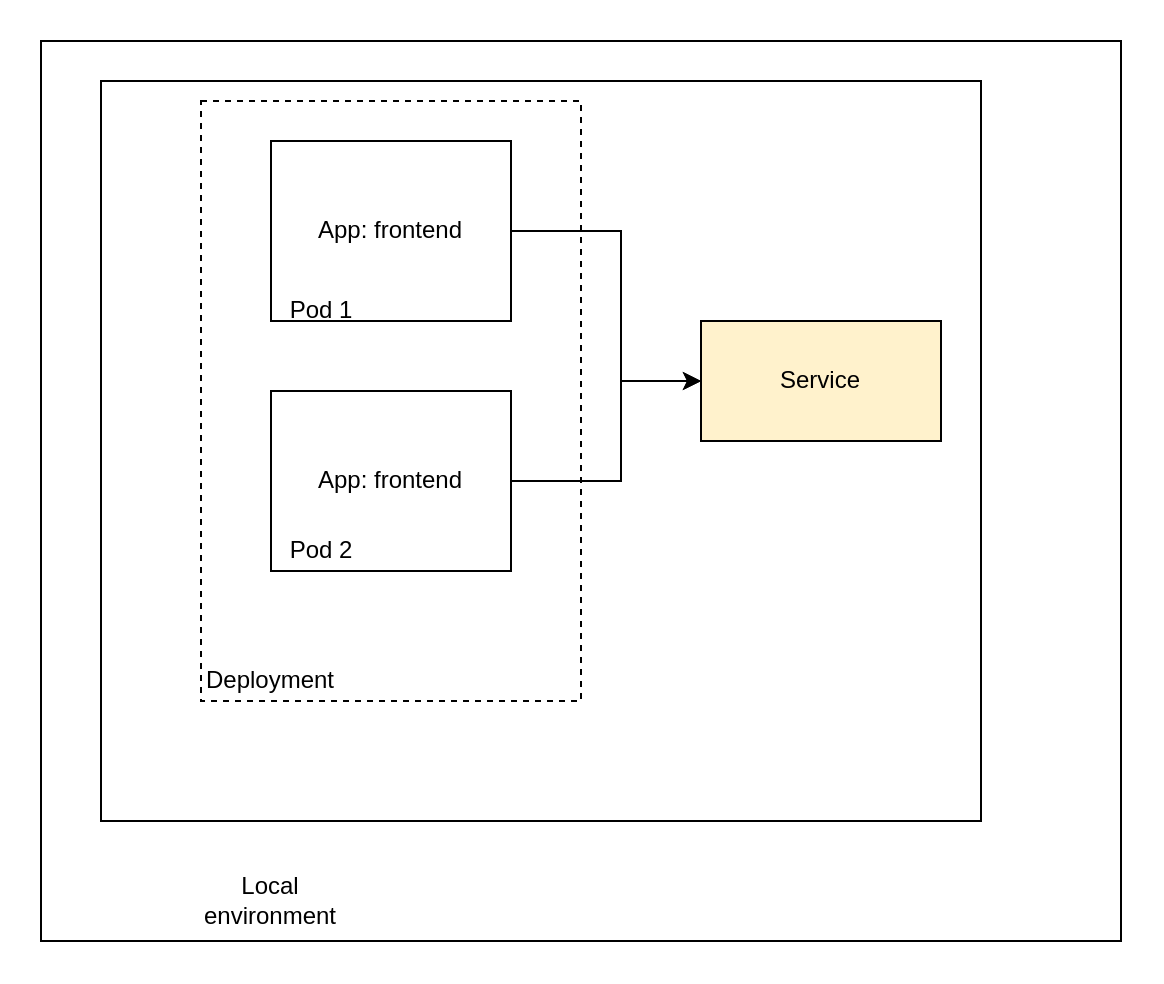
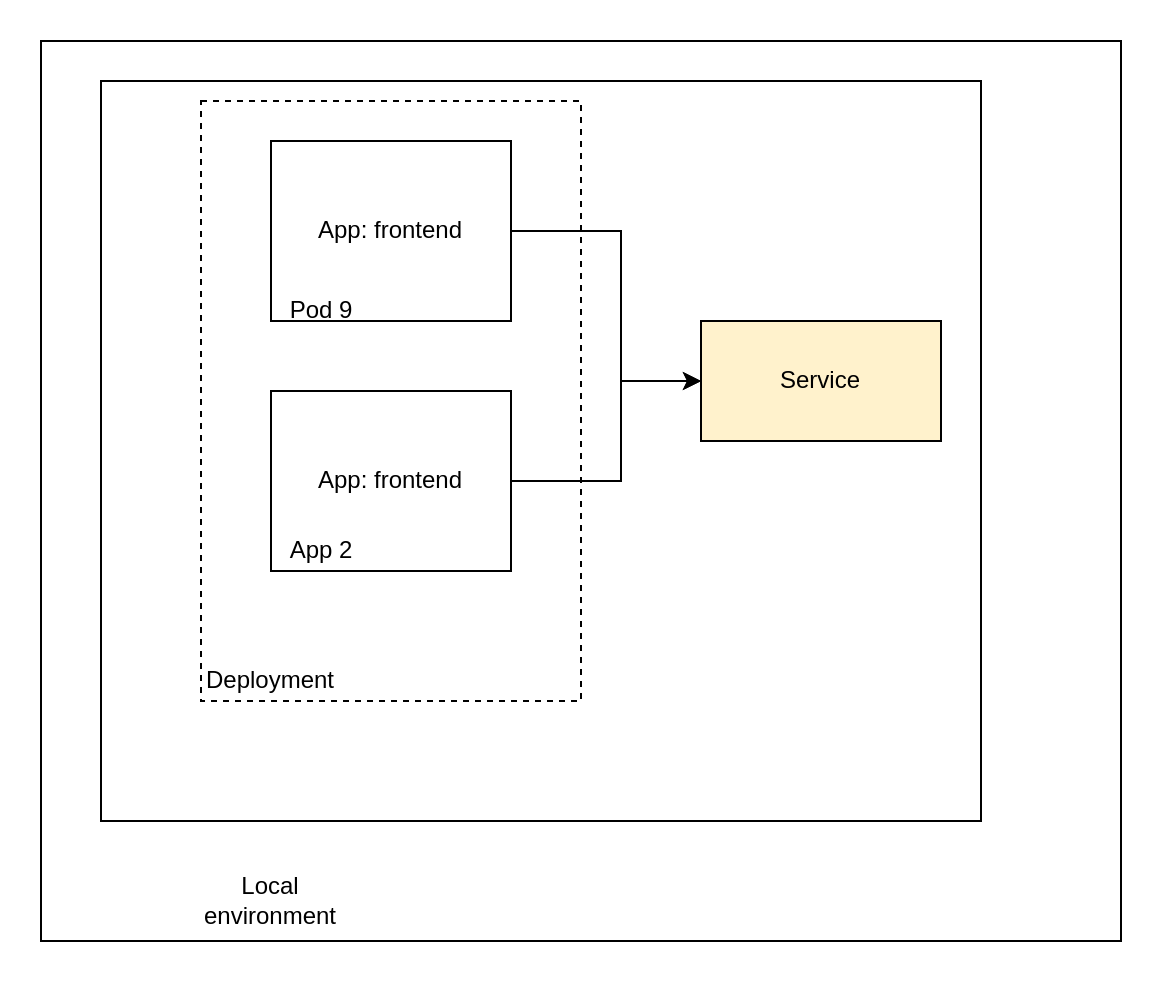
  <mxCell id="0" />
  <mxCell id="1" parent="0" />
  <mxCell id="2" value="" style="rounded=0;whiteSpace=wrap;html=1;" vertex="1" parent="1"><mxGeometry x="20" y="20" width="540" height="450" as="geometry" /></mxCell>
  <mxCell id="3" value="" style="rounded=0;whiteSpace=wrap;html=1;" vertex="1" parent="1"><mxGeometry x="50" y="40" width="440" height="370" as="geometry" /></mxCell>
  <mxCell id="4" value="" style="rounded=0;whiteSpace=wrap;html=1;dashed=1;" vertex="1" parent="1"><mxGeometry x="100" y="50" width="190" height="300" as="geometry" /></mxCell>
  <mxCell id="5" style="edgeStyle=orthogonalEdgeStyle;rounded=0;orthogonalLoop=1;jettySize=auto;html=1;entryX=0;entryY=0.5;entryDx=0;entryDy=0;" edge="1" parent="1" source="6" target="11"><mxGeometry relative="1" as="geometry"><Array as="points"><mxPoint x="310" y="115" /><mxPoint x="310" y="190" /></Array></mxGeometry></mxCell>
  <mxCell id="6" value="App: frontend" style="rounded=0;whiteSpace=wrap;html=1;" vertex="1" parent="1"><mxGeometry x="135" y="70" width="120" height="90" as="geometry" /></mxCell>
  <mxCell id="7" style="edgeStyle=orthogonalEdgeStyle;rounded=0;orthogonalLoop=1;jettySize=auto;html=1;entryX=0;entryY=0.5;entryDx=0;entryDy=0;" edge="1" parent="1" source="8" target="11"><mxGeometry relative="1" as="geometry"><Array as="points"><mxPoint x="310" y="240" /><mxPoint x="310" y="190" /></Array></mxGeometry></mxCell>
  <mxCell id="8" value="App: frontend" style="rounded=0;whiteSpace=wrap;html=1;" vertex="1" parent="1"><mxGeometry x="135" y="195" width="120" height="90" as="geometry" /></mxCell>
- <mxCell id="9" value="Pod 1" style="text;html=1;align=center;verticalAlign=middle;resizable=0;points=[];autosize=1;strokeColor=none;fillColor=none;" vertex="1" parent="1"><mxGeometry x="135" y="140" width="50" height="30" as="geometry" /></mxCell>
- <mxCell id="10" value="Pod 2" style="text;html=1;align=center;verticalAlign=middle;resizable=0;points=[];autosize=1;strokeColor=none;fillColor=none;" vertex="1" parent="1"><mxGeometry x="135" y="260" width="50" height="30" as="geometry" /></mxCell>
+ <mxCell id="9" value="Pod 9" style="text;html=1;align=center;verticalAlign=middle;resizable=0;points=[];autosize=1;strokeColor=none;fillColor=none;" vertex="1" parent="1"><mxGeometry x="135" y="140" width="50" height="30" as="geometry" /></mxCell>
+ <mxCell id="10" value="App 2" style="text;html=1;align=center;verticalAlign=middle;resizable=0;points=[];autosize=1;strokeColor=none;fillColor=none;" vertex="1" parent="1"><mxGeometry x="135" y="260" width="50" height="30" as="geometry" /></mxCell>
  <mxCell id="11" value="Service" style="rounded=0;whiteSpace=wrap;html=1;fillColor=#fff2cc;" vertex="1" parent="1"><mxGeometry x="350" y="160" width="120" height="60" as="geometry" /></mxCell>
  <mxCell id="12" value="Deployment" style="text;html=1;align=center;verticalAlign=middle;whiteSpace=wrap;rounded=0;" vertex="1" parent="1"><mxGeometry x="100" y="325" width="70" height="30" as="geometry" /></mxCell>
  <mxCell id="13" value="Local environment" style="text;html=1;align=center;verticalAlign=middle;whiteSpace=wrap;rounded=0;" vertex="1" parent="1"><mxGeometry x="95" y="435" width="80" height="30" as="geometry" /></mxCell>
